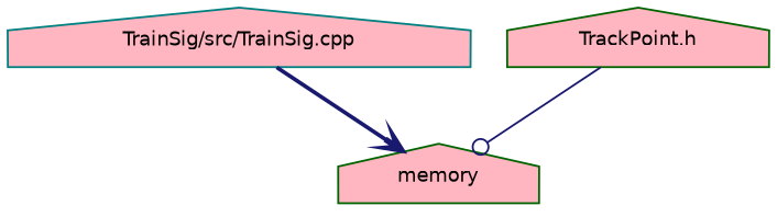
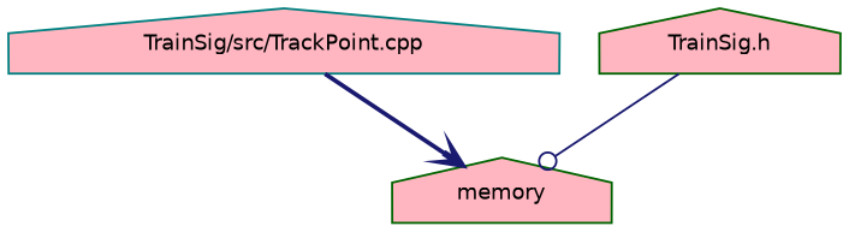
  digraph {
    node [color=darkgreen fillcolor=lightpink fontname=Helvetica fontsize=10 shape=house style=filled]
    edge [color=midnightblue fontname=Helvetica fontsize=10 labelfontname=Helvetica labelfontsize=10]
-   n1 [color=teal fontcolor=black height=0.2 label="TrainSig/src/TrainSig.cpp" width=0.4]
+   n1 [color=teal fontcolor=black height=0.2 label="TrainSig/src/TrackPoint.cpp" width=0.4]
    n2 [height=0.2 label=memory width=0.4]
-   n3 [height=0.2 label="TrackPoint.h" width=0.4]
+   n3 [height=0.2 label="TrainSig.h" width=0.4]
    n1 -> n2 [arrowhead=vee style=bold]
    n3 -> n2 [arrowhead=odot style=solid]
  }
